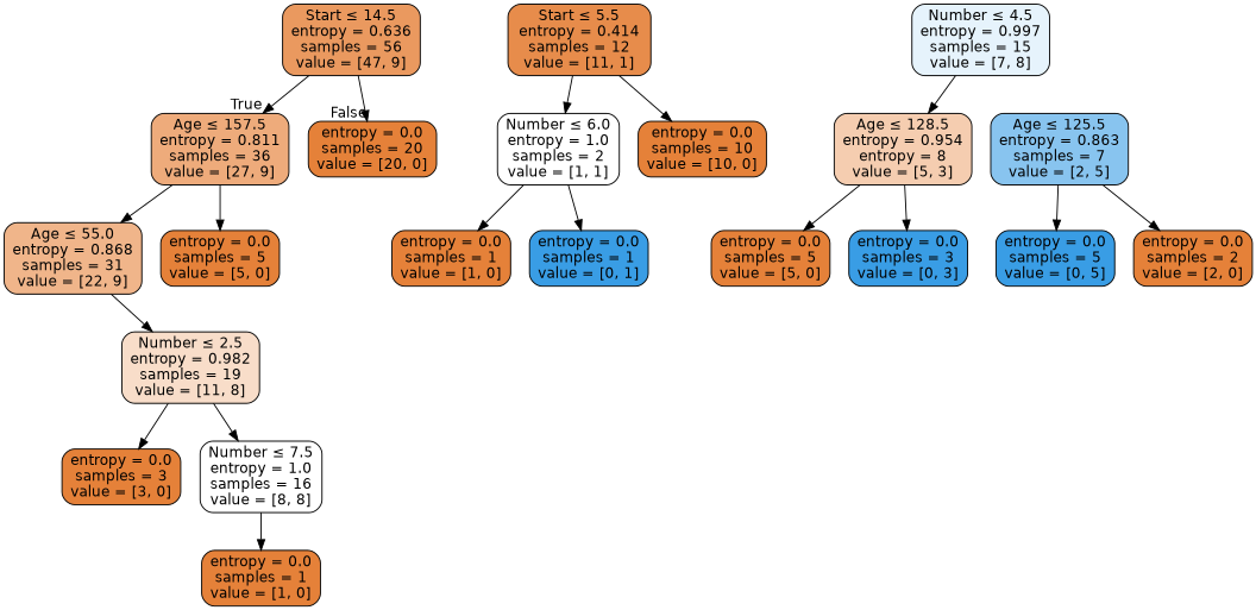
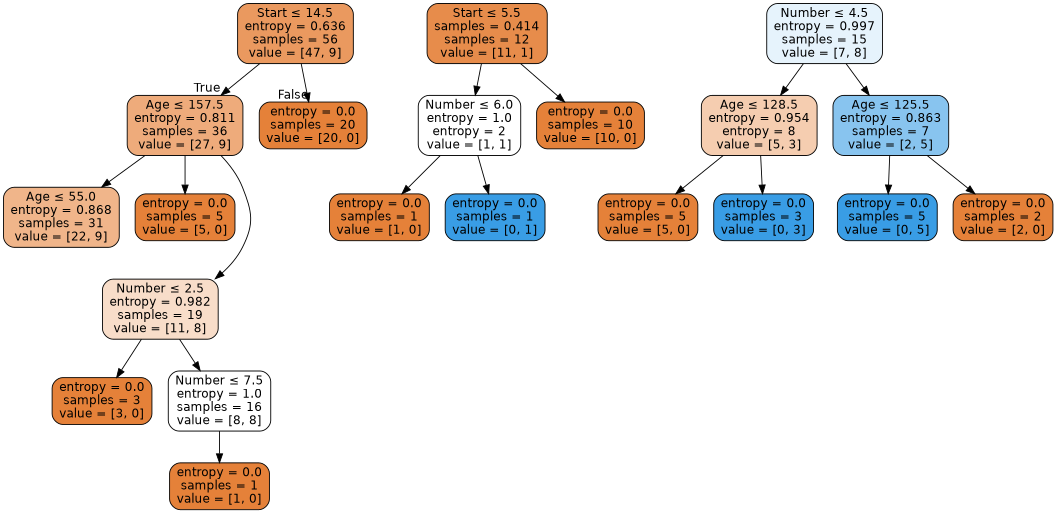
  digraph {
    node [color=black fillcolor="#e58139" fontname=helvetica shape=box style="filled, rounded"]
    edge [fontname=helvetica]
    n1 [fillcolor="#ea995f" label=<Start &le; 14.5<br/>entropy = 0.636<br/>samples = 56<br/>value = [47, 9]>]
    n2 [fillcolor="#eeab7b" label=<Age &le; 157.5<br/>entropy = 0.811<br/>samples = 36<br/>value = [27, 9]>]
    n3 [label=<entropy = 0.0<br/>samples = 20<br/>value = [20, 0]>]
    n4 [fillcolor="#f0b58a" label=<Age &le; 55.0<br/>entropy = 0.868<br/>samples = 31<br/>value = [22, 9]>]
    n5 [label=<entropy = 0.0<br/>samples = 5<br/>value = [5, 0]>]
    n6 [fillcolor="#f8ddc9" label=<Number &le; 2.5<br/>entropy = 0.982<br/>samples = 19<br/>value = [11, 8]>]
-   n7 [fillcolor="#e78c4b" label=<Start &le; 5.5<br/>entropy = 0.414<br/>samples = 12<br/>value = [11, 1]>]
-   n8 [fillcolor="#ffffff" label=<Number &le; 6.0<br/>entropy = 1.0<br/>samples = 2<br/>value = [1, 1]>]
+   n7 [fillcolor="#e78c4b" label=<Start &le; 5.5<br/>samples = 0.414<br/>samples = 12<br/>value = [11, 1]>]
+   n8 [fillcolor="#ffffff" label=<Number &le; 6.0<br/>entropy = 1.0<br/>entropy = 2<br/>value = [1, 1]>]
    n9 [label=<entropy = 0.0<br/>samples = 10<br/>value = [10, 0]>]
    n10 [label=<entropy = 0.0<br/>samples = 3<br/>value = [3, 0]>]
    n11 [fillcolor="#ffffff" label=<Number &le; 7.5<br/>entropy = 1.0<br/>samples = 16<br/>value = [8, 8]>]
    n12 [label=<entropy = 0.0<br/>samples = 1<br/>value = [1, 0]>]
    n13 [fillcolor="#399de5" label=<entropy = 0.0<br/>samples = 1<br/>value = [0, 1]>]
    n14 [label=<entropy = 0.0<br/>samples = 1<br/>value = [1, 0]>]
    n15 [fillcolor="#e6f3fc" label=<Number &le; 4.5<br/>entropy = 0.997<br/>samples = 15<br/>value = [7, 8]>]
    n16 [fillcolor="#f5cdb0" label=<Age &le; 128.5<br/>entropy = 0.954<br/>entropy = 8<br/>value = [5, 3]>]
    n17 [fillcolor="#88c4ef" label=<Age &le; 125.5<br/>entropy = 0.863<br/>samples = 7<br/>value = [2, 5]>]
    n18 [label=<entropy = 0.0<br/>samples = 5<br/>value = [5, 0]>]
    n19 [fillcolor="#399de5" label=<entropy = 0.0<br/>samples = 3<br/>value = [0, 3]>]
    n20 [fillcolor="#399de5" label=<entropy = 0.0<br/>samples = 5<br/>value = [0, 5]>]
    n21 [label=<entropy = 0.0<br/>samples = 2<br/>value = [2, 0]>]
    n1 -> n2 [headlabel=True labelangle=45 labeldistance=2.5]
    n1 -> n3 [headlabel=False labelangle=-45 labeldistance=2.5]
    n2 -> n4
    n2 -> n5
-   n4 -> n6
+   n2 -> n6
    n6 -> n10
    n6 -> n11
    n7 -> n8
    n7 -> n9
    n8 -> n12
    n8 -> n13
    n11 -> n14
    n15 -> n16
+   n15 -> n17
    n16 -> n18
    n16 -> n19
    n17 -> n20
    n17 -> n21
  }
